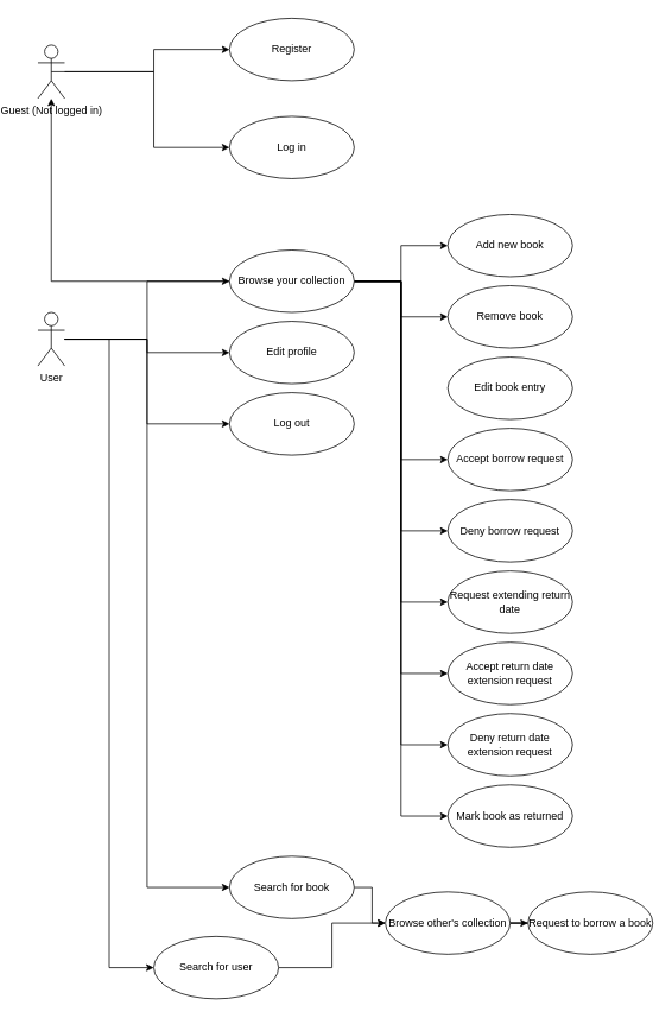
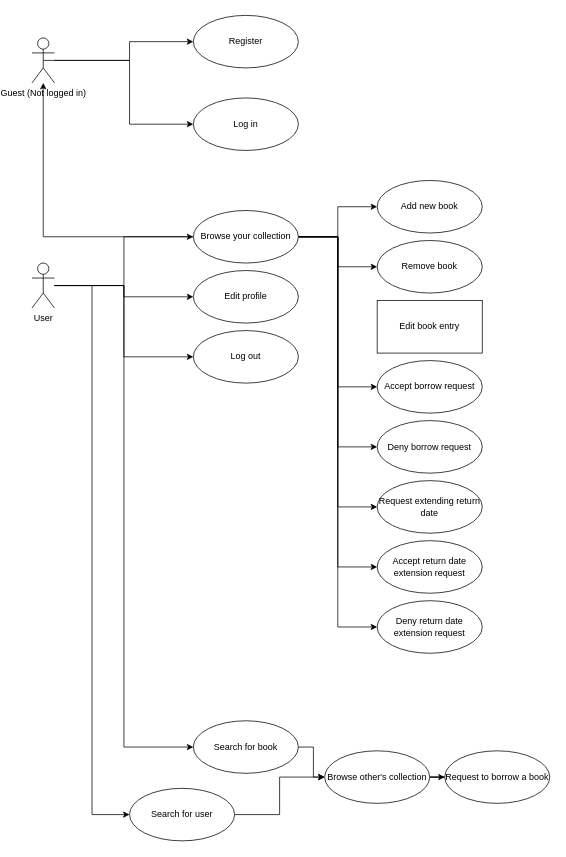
  <mxCell id="0" />
  <mxCell id="1" parent="0" />
  <mxCell id="2" value="Log in" style="ellipse;whiteSpace=wrap;html=1;" vertex="1" parent="1"><mxGeometry x="235" y="130" width="140" height="70" as="geometry" /></mxCell>
  <mxCell id="3" value="Register" style="ellipse;whiteSpace=wrap;html=1;" vertex="1" parent="1"><mxGeometry x="235" y="20" width="140" height="70" as="geometry" /></mxCell>
  <mxCell id="4" style="edgeStyle=orthogonalEdgeStyle;rounded=0;orthogonalLoop=1;jettySize=auto;html=1;exitX=0.5;exitY=0.5;exitDx=0;exitDy=0;exitPerimeter=0;" edge="1" parent="1" source="6" target="3"><mxGeometry relative="1" as="geometry"><Array as="points"><mxPoint x="150" y="80" /><mxPoint x="150" y="55" /></Array></mxGeometry></mxCell>
  <mxCell id="5" style="edgeStyle=orthogonalEdgeStyle;rounded=0;orthogonalLoop=1;jettySize=auto;html=1;entryX=0;entryY=0.5;entryDx=0;entryDy=0;" edge="1" parent="1" source="6" target="2"><mxGeometry relative="1" as="geometry"><Array as="points"><mxPoint x="150" y="80" /><mxPoint x="150" y="165" /></Array></mxGeometry></mxCell>
  <mxCell id="6" value="Guest (Not logged in)" style="shape=umlActor;verticalLabelPosition=bottom;verticalAlign=top;html=1;" vertex="1" parent="1"><mxGeometry x="20" y="50" width="30" height="60" as="geometry" /></mxCell>
  <mxCell id="7" style="edgeStyle=orthogonalEdgeStyle;rounded=0;orthogonalLoop=1;jettySize=auto;html=1;" edge="1" parent="1" source="12" target="22"><mxGeometry relative="1" as="geometry" /></mxCell>
  <mxCell id="8" style="edgeStyle=orthogonalEdgeStyle;rounded=0;orthogonalLoop=1;jettySize=auto;html=1;entryX=0;entryY=0.5;entryDx=0;entryDy=0;" edge="1" parent="1" source="12" target="28"><mxGeometry relative="1" as="geometry" /></mxCell>
  <mxCell id="9" style="edgeStyle=orthogonalEdgeStyle;rounded=0;orthogonalLoop=1;jettySize=auto;html=1;entryX=0;entryY=0.5;entryDx=0;entryDy=0;" edge="1" parent="1" source="12" target="29"><mxGeometry relative="1" as="geometry" /></mxCell>
  <mxCell id="10" style="edgeStyle=orthogonalEdgeStyle;rounded=0;orthogonalLoop=1;jettySize=auto;html=1;entryX=0;entryY=0.5;entryDx=0;entryDy=0;" edge="1" parent="1" source="12" target="35"><mxGeometry relative="1" as="geometry" /></mxCell>
  <mxCell id="11" style="edgeStyle=orthogonalEdgeStyle;rounded=0;orthogonalLoop=1;jettySize=auto;html=1;entryX=0;entryY=0.5;entryDx=0;entryDy=0;" edge="1" parent="1" source="12" target="33"><mxGeometry relative="1" as="geometry" /></mxCell>
  <mxCell id="12" value="User" style="shape=umlActor;verticalLabelPosition=bottom;verticalAlign=top;html=1;" vertex="1" parent="1"><mxGeometry x="20" y="350" width="30" height="60" as="geometry" /></mxCell>
  <mxCell id="13" style="edgeStyle=orthogonalEdgeStyle;rounded=0;orthogonalLoop=1;jettySize=auto;html=1;" edge="1" parent="1" source="22" target="23"><mxGeometry relative="1" as="geometry" /></mxCell>
  <mxCell id="14" style="edgeStyle=orthogonalEdgeStyle;rounded=0;orthogonalLoop=1;jettySize=auto;html=1;" edge="1" parent="1" source="22" target="24"><mxGeometry relative="1" as="geometry" /></mxCell>
  <mxCell id="15" style="edgeStyle=orthogonalEdgeStyle;rounded=0;orthogonalLoop=1;jettySize=auto;html=1;" edge="1" parent="1" source="22" target="6"><mxGeometry relative="1" as="geometry" /></mxCell>
  <mxCell id="16" style="edgeStyle=orthogonalEdgeStyle;rounded=0;orthogonalLoop=1;jettySize=auto;html=1;entryX=0;entryY=0.5;entryDx=0;entryDy=0;" edge="1" parent="1" source="22" target="31"><mxGeometry relative="1" as="geometry" /></mxCell>
  <mxCell id="17" style="edgeStyle=orthogonalEdgeStyle;rounded=0;orthogonalLoop=1;jettySize=auto;html=1;entryX=0;entryY=0.5;entryDx=0;entryDy=0;" edge="1" parent="1" source="22" target="36"><mxGeometry relative="1" as="geometry" /></mxCell>
- <mxCell id="18" style="edgeStyle=orthogonalEdgeStyle;rounded=0;orthogonalLoop=1;jettySize=auto;html=1;entryX=0;entryY=0.5;entryDx=0;entryDy=0;" edge="1" parent="1" source="22" target="37"><mxGeometry relative="1" as="geometry" /></mxCell>
  <mxCell id="19" style="edgeStyle=orthogonalEdgeStyle;rounded=0;orthogonalLoop=1;jettySize=auto;html=1;entryX=0;entryY=0.5;entryDx=0;entryDy=0;" edge="1" parent="1" source="22" target="38"><mxGeometry relative="1" as="geometry" /></mxCell>
  <mxCell id="20" style="edgeStyle=orthogonalEdgeStyle;rounded=0;orthogonalLoop=1;jettySize=auto;html=1;entryX=0;entryY=0.5;entryDx=0;entryDy=0;" edge="1" parent="1" source="22" target="39"><mxGeometry relative="1" as="geometry" /></mxCell>
  <mxCell id="21" style="edgeStyle=orthogonalEdgeStyle;rounded=0;orthogonalLoop=1;jettySize=auto;html=1;entryX=0;entryY=0.5;entryDx=0;entryDy=0;" edge="1" parent="1" source="22" target="40"><mxGeometry relative="1" as="geometry" /></mxCell>
  <mxCell id="22" value="Browse your collection" style="ellipse;whiteSpace=wrap;html=1;" vertex="1" parent="1"><mxGeometry x="235" y="280" width="140" height="70" as="geometry" /></mxCell>
  <mxCell id="23" value="&lt;div&gt;Add new book&lt;/div&gt;" style="ellipse;whiteSpace=wrap;html=1;" vertex="1" parent="1"><mxGeometry x="480" y="240" width="140" height="70" as="geometry" /></mxCell>
  <mxCell id="24" value="Remove book" style="ellipse;whiteSpace=wrap;html=1;" vertex="1" parent="1"><mxGeometry x="480" y="320" width="140" height="70" as="geometry" /></mxCell>
  <mxCell id="25" style="edgeStyle=orthogonalEdgeStyle;rounded=0;orthogonalLoop=1;jettySize=auto;html=1;" edge="1" parent="1" source="26" target="27"><mxGeometry relative="1" as="geometry" /></mxCell>
  <mxCell id="26" value="Browse other's collection" style="ellipse;whiteSpace=wrap;html=1;" vertex="1" parent="1"><mxGeometry x="410" y="1000" width="140" height="70" as="geometry" /></mxCell>
  <mxCell id="27" value="Request to borrow a book" style="ellipse;whiteSpace=wrap;html=1;" vertex="1" parent="1"><mxGeometry x="570" y="1000" width="140" height="70" as="geometry" /></mxCell>
  <mxCell id="28" value="Log out" style="ellipse;whiteSpace=wrap;html=1;" vertex="1" parent="1"><mxGeometry x="235" y="440" width="140" height="70" as="geometry" /></mxCell>
  <mxCell id="29" value="Edit profile" style="ellipse;whiteSpace=wrap;html=1;" vertex="1" parent="1"><mxGeometry x="235" y="360" width="140" height="70" as="geometry" /></mxCell>
- <mxCell id="30" value="Edit book entry" style="ellipse;whiteSpace=wrap;html=1;" vertex="1" parent="1"><mxGeometry x="480" y="400" width="140" height="70" as="geometry" /></mxCell>
+ <mxCell id="30" value="Edit book entry" style="whiteSpace=wrap;html=1;rounded=0;" vertex="1" parent="1"><mxGeometry x="480" y="400" width="140" height="70" as="geometry" /></mxCell>
  <mxCell id="31" value="Accept borrow request" style="ellipse;whiteSpace=wrap;html=1;" vertex="1" parent="1"><mxGeometry x="480" y="480" width="140" height="70" as="geometry" /></mxCell>
  <mxCell id="32" style="edgeStyle=orthogonalEdgeStyle;rounded=0;orthogonalLoop=1;jettySize=auto;html=1;" edge="1" parent="1" source="33" target="26"><mxGeometry relative="1" as="geometry" /></mxCell>
  <mxCell id="33" value="Search for user" style="ellipse;whiteSpace=wrap;html=1;" vertex="1" parent="1"><mxGeometry x="150" y="1050" width="140" height="70" as="geometry" /></mxCell>
  <mxCell id="34" style="edgeStyle=orthogonalEdgeStyle;rounded=0;orthogonalLoop=1;jettySize=auto;html=1;entryX=0;entryY=0.5;entryDx=0;entryDy=0;" edge="1" parent="1" source="35" target="26"><mxGeometry relative="1" as="geometry" /></mxCell>
  <mxCell id="35" value="Search for book" style="ellipse;whiteSpace=wrap;html=1;" vertex="1" parent="1"><mxGeometry x="235" y="960" width="140" height="70" as="geometry" /></mxCell>
  <mxCell id="36" value="Deny borrow request" style="ellipse;whiteSpace=wrap;html=1;" vertex="1" parent="1"><mxGeometry x="480" y="560" width="140" height="70" as="geometry" /></mxCell>
- <mxCell id="37" value="Mark book as returned" style="ellipse;whiteSpace=wrap;html=1;" vertex="1" parent="1"><mxGeometry x="480" y="880" width="140" height="70" as="geometry" /></mxCell>
  <mxCell id="38" value="Request extending return date" style="ellipse;whiteSpace=wrap;html=1;" vertex="1" parent="1"><mxGeometry x="480" y="640" width="140" height="70" as="geometry" /></mxCell>
  <mxCell id="39" value="Accept return date extension request" style="ellipse;whiteSpace=wrap;html=1;" vertex="1" parent="1"><mxGeometry x="480" y="720" width="140" height="70" as="geometry" /></mxCell>
  <mxCell id="40" value="Deny return date extension request" style="ellipse;whiteSpace=wrap;html=1;" vertex="1" parent="1"><mxGeometry x="480" y="800" width="140" height="70" as="geometry" /></mxCell>
